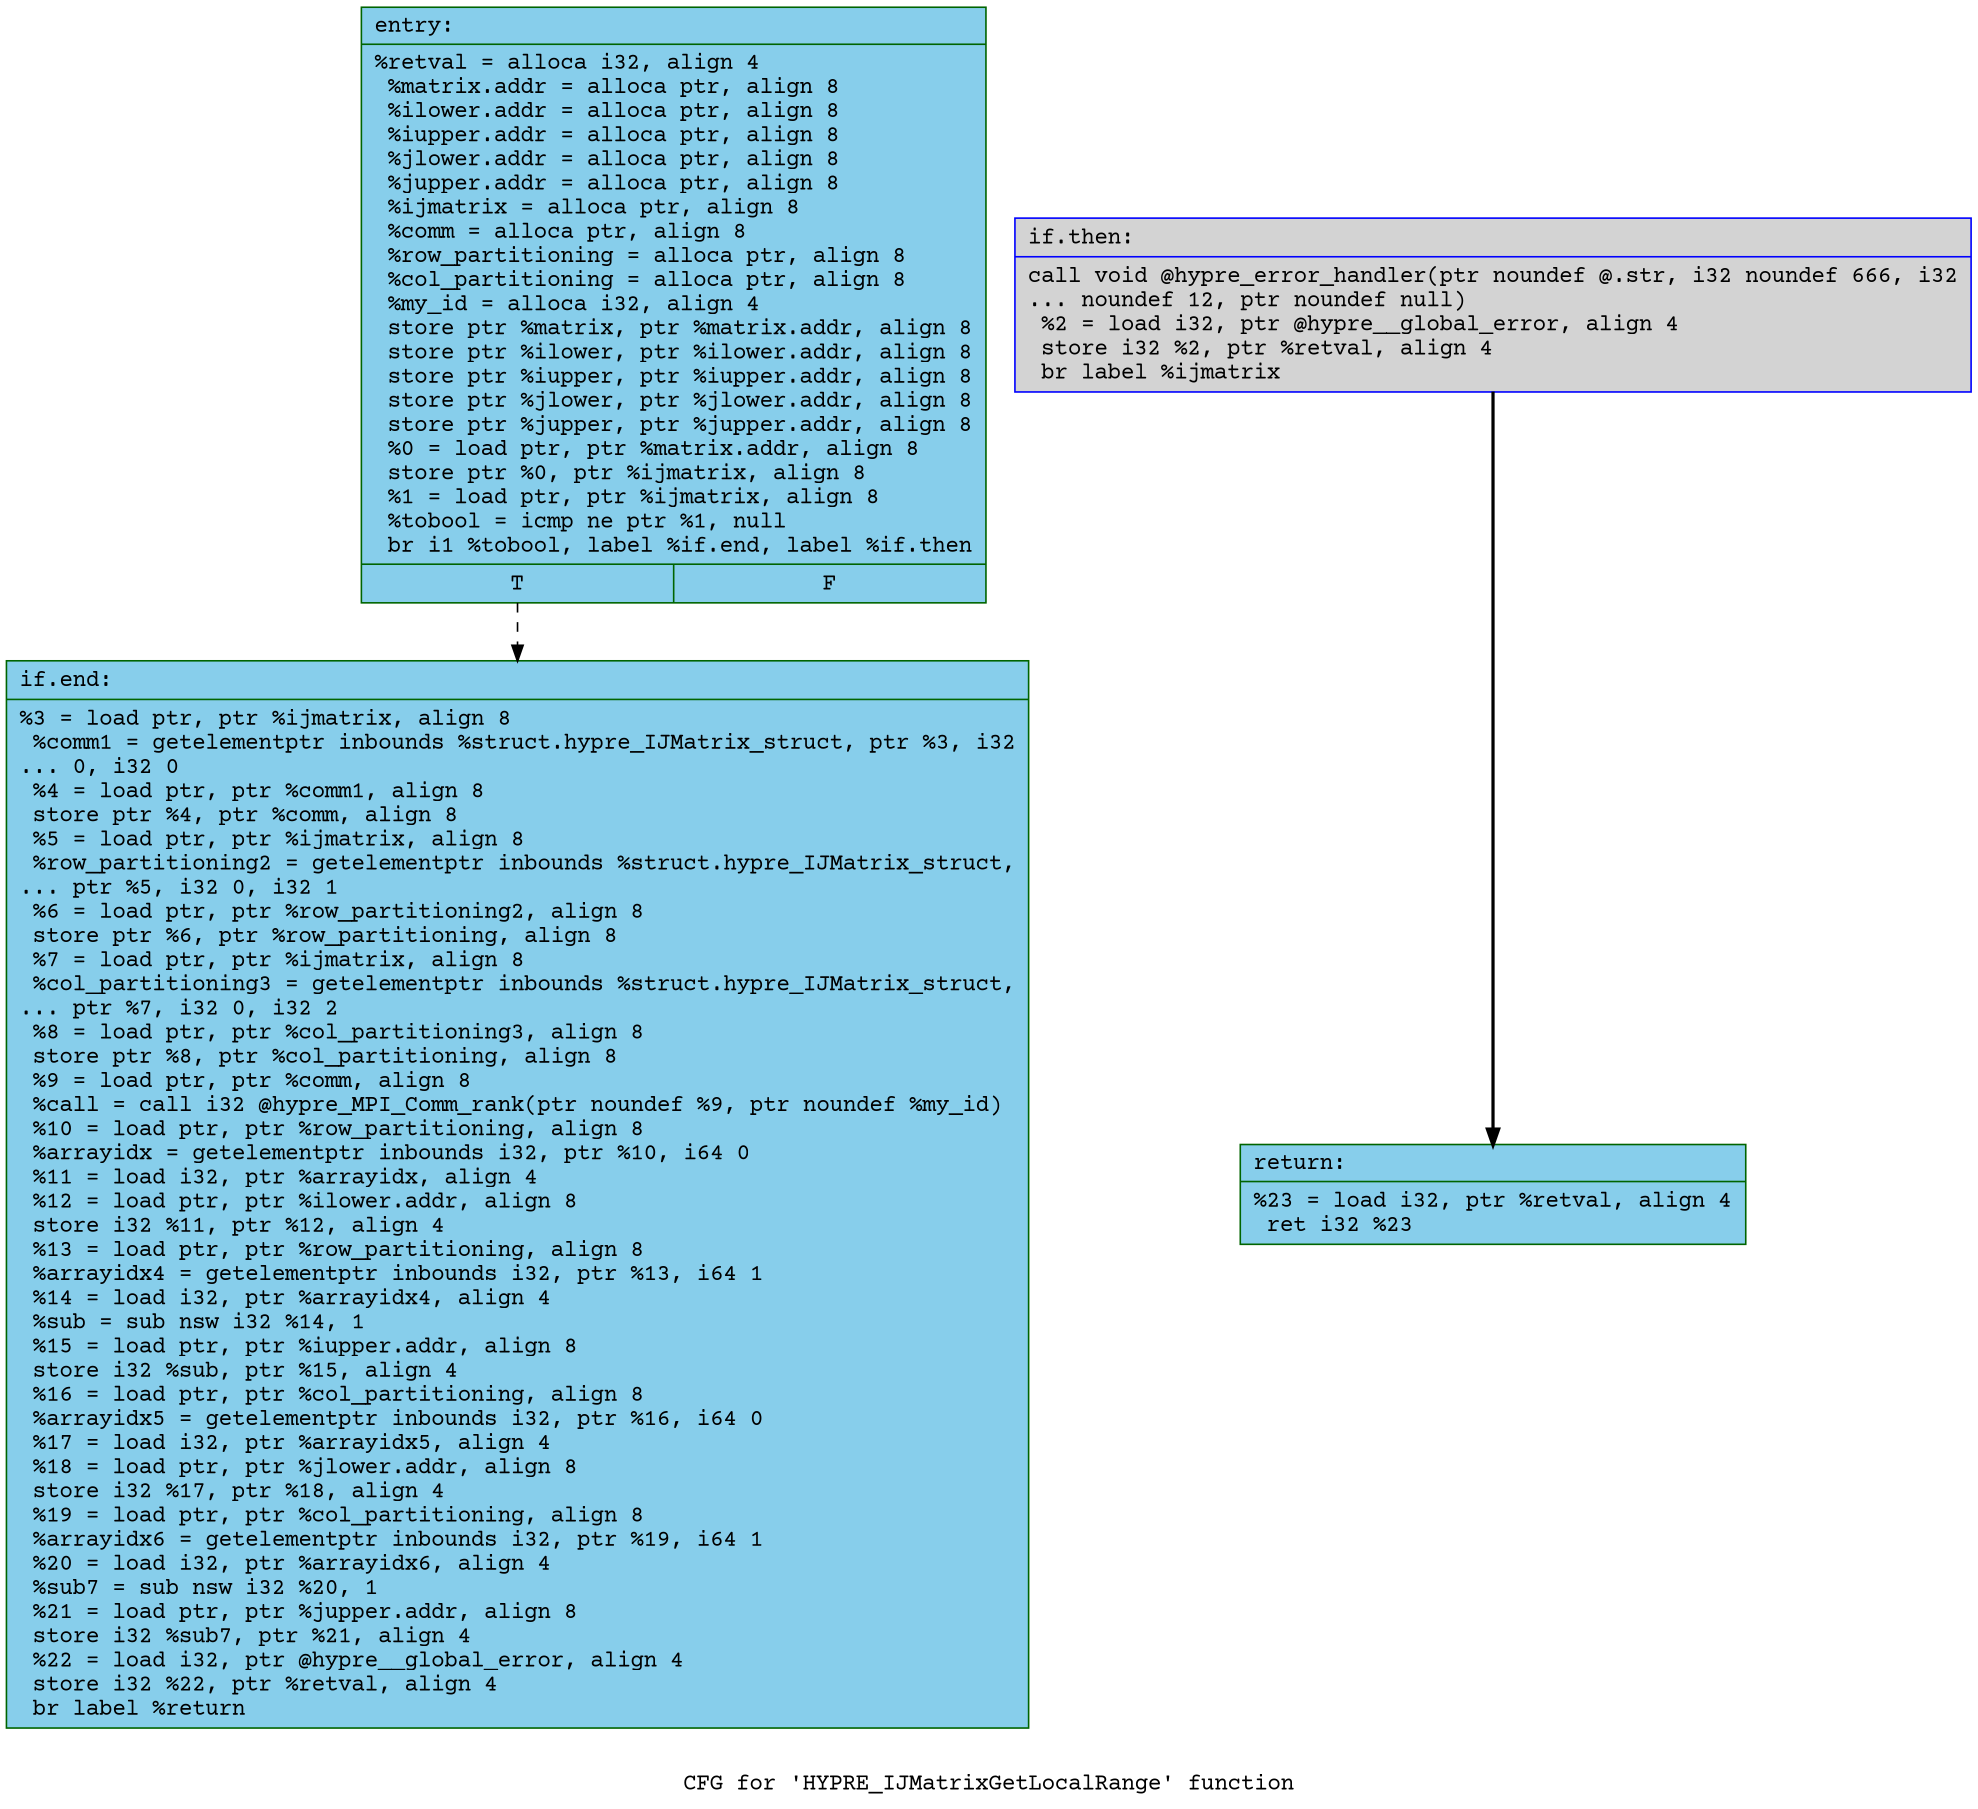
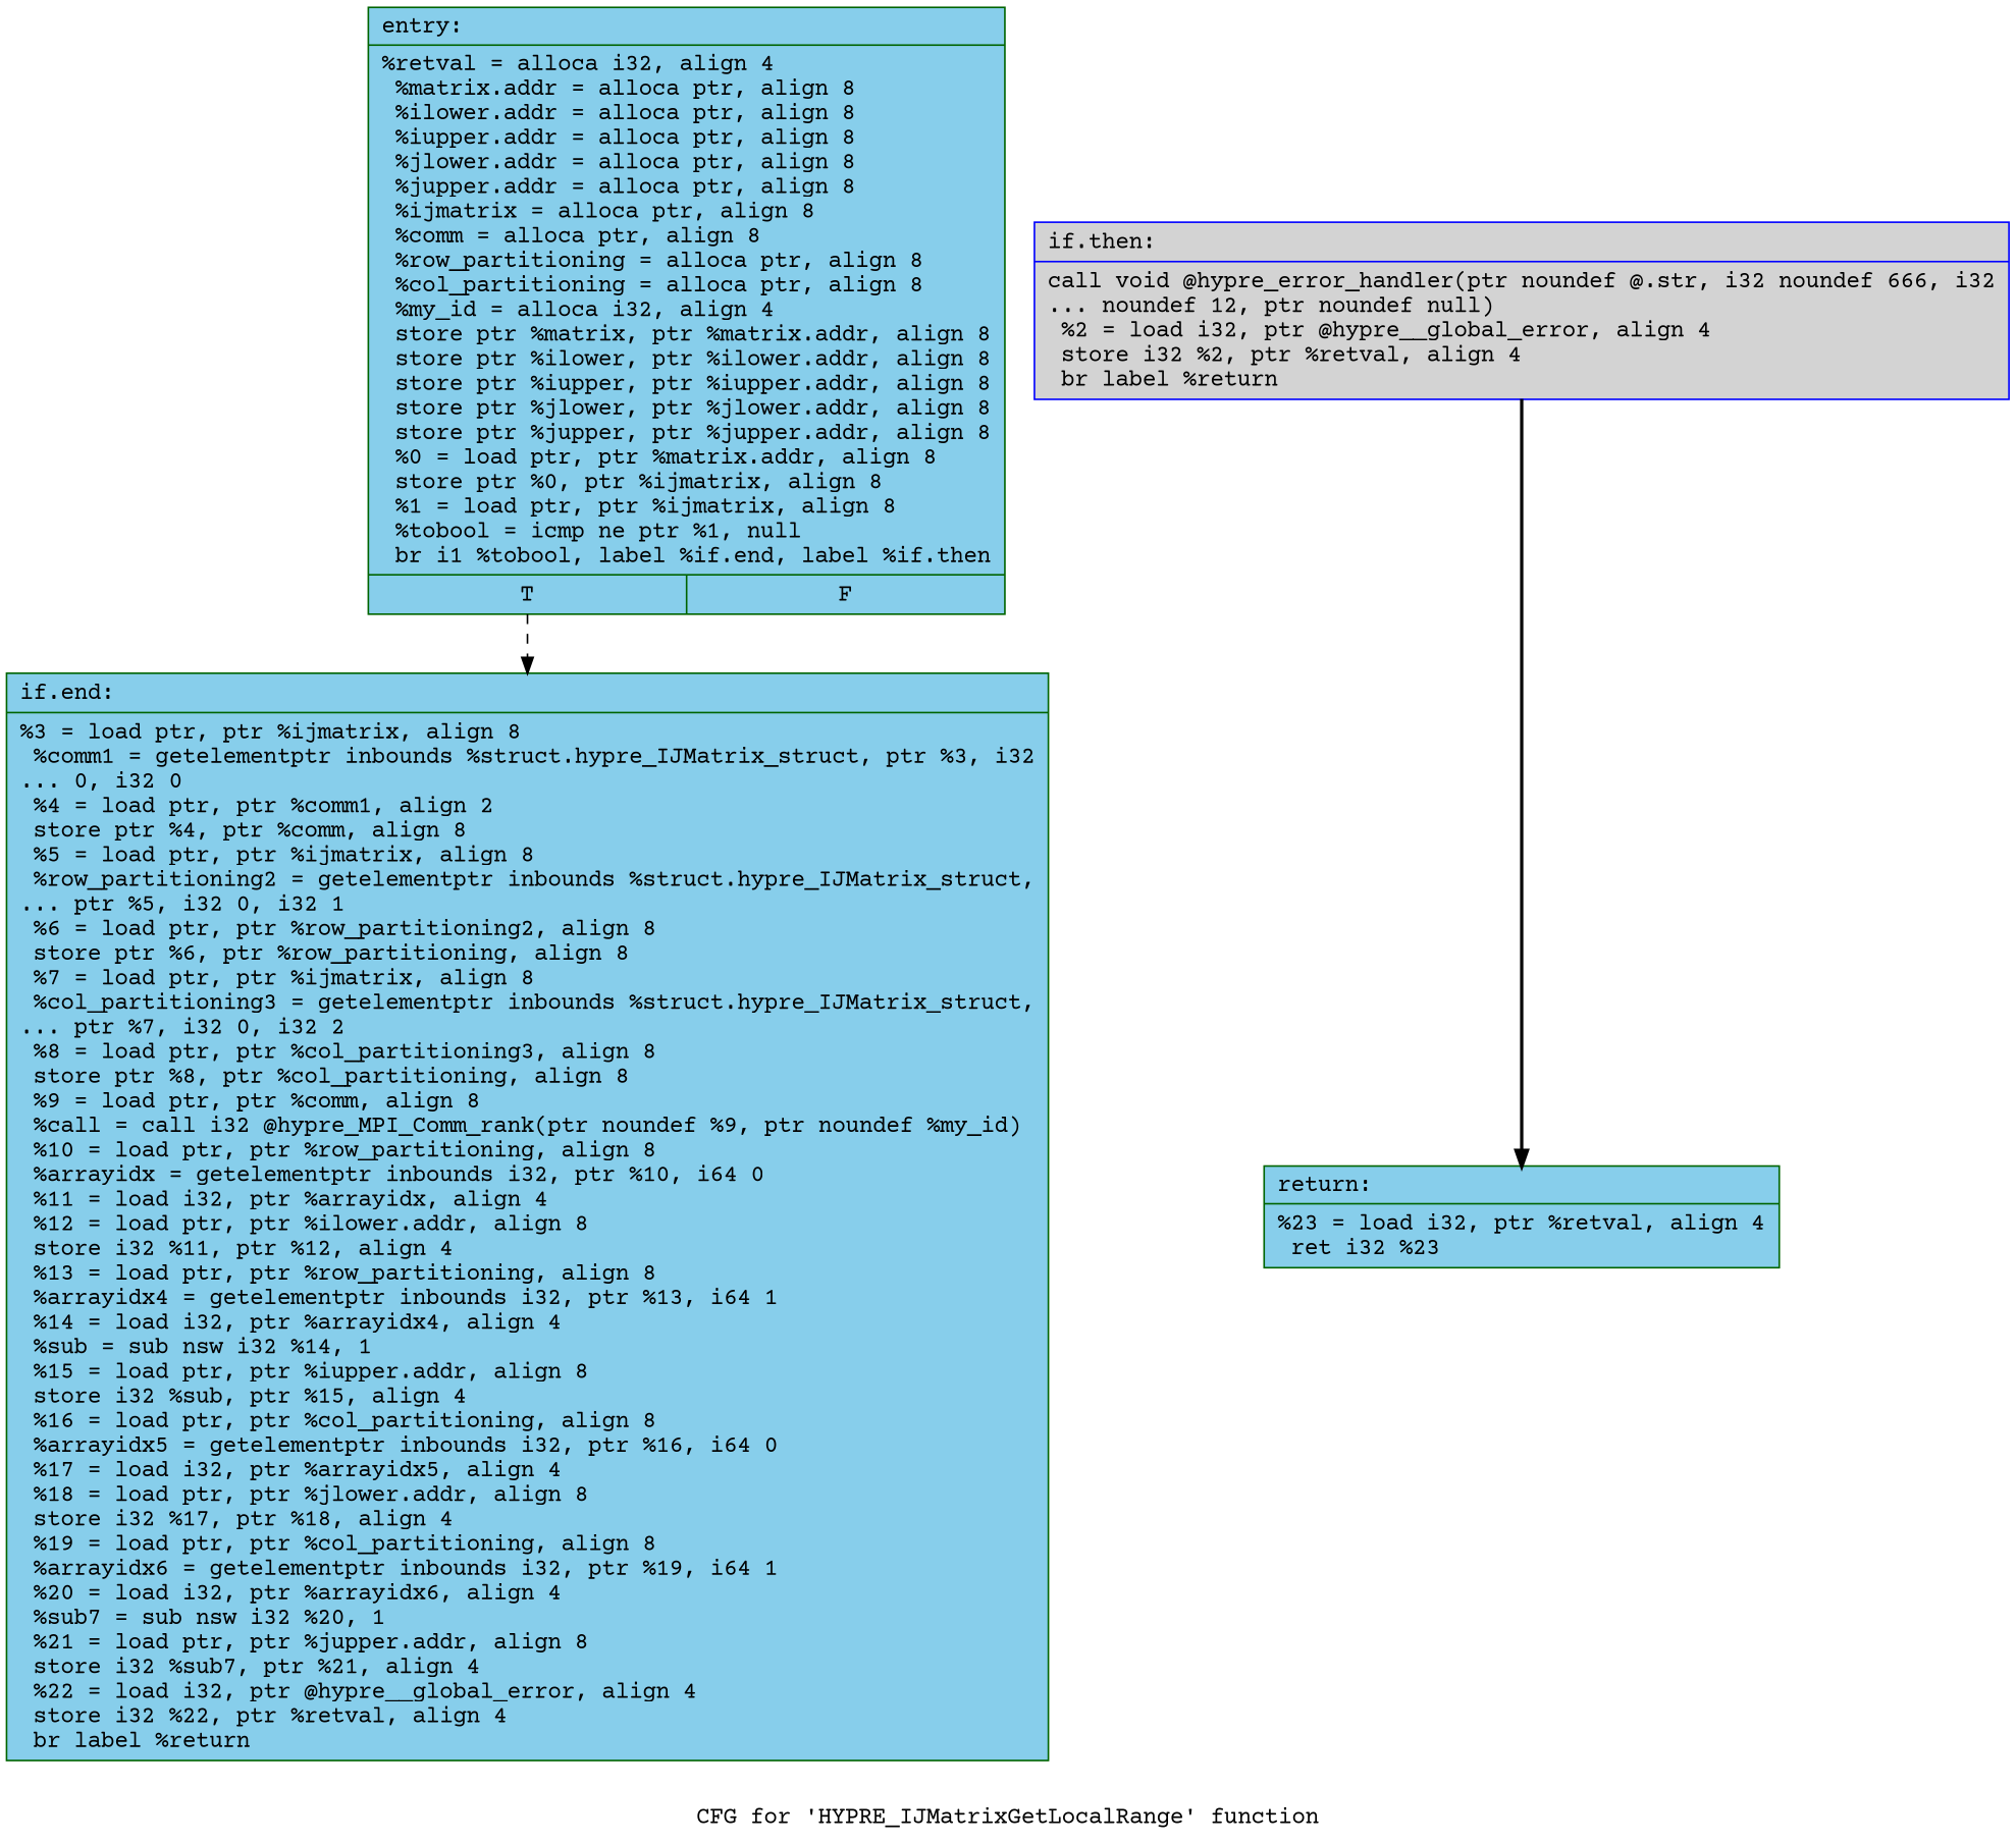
  digraph {
    fontname="Courier Prime"
    label="CFG for 'HYPRE_IJMatrixGetLocalRange' function"
    node [color=darkgreen fillcolor=skyblue fontname="Courier Prime" shape=record style=filled]
    edge [fontname="Courier Prime"]
    n1 [label="{entry:\l|  %retval = alloca i32, align 4\l  %matrix.addr = alloca ptr, align 8\l  %ilower.addr = alloca ptr, align 8\l  %iupper.addr = alloca ptr, align 8\l  %jlower.addr = alloca ptr, align 8\l  %jupper.addr = alloca ptr, align 8\l  %ijmatrix = alloca ptr, align 8\l  %comm = alloca ptr, align 8\l  %row_partitioning = alloca ptr, align 8\l  %col_partitioning = alloca ptr, align 8\l  %my_id = alloca i32, align 4\l  store ptr %matrix, ptr %matrix.addr, align 8\l  store ptr %ilower, ptr %ilower.addr, align 8\l  store ptr %iupper, ptr %iupper.addr, align 8\l  store ptr %jlower, ptr %jlower.addr, align 8\l  store ptr %jupper, ptr %jupper.addr, align 8\l  %0 = load ptr, ptr %matrix.addr, align 8\l  store ptr %0, ptr %ijmatrix, align 8\l  %1 = load ptr, ptr %ijmatrix, align 8\l  %tobool = icmp ne ptr %1, null\l  br i1 %tobool, label %if.end, label %if.then\l|{<s0>T|<s1>F}}"]
-   n2 [label="{if.end:\l|  %3 = load ptr, ptr %ijmatrix, align 8\l  %comm1 = getelementptr inbounds %struct.hypre_IJMatrix_struct, ptr %3, i32\l... 0, i32 0\l  %4 = load ptr, ptr %comm1, align 8\l  store ptr %4, ptr %comm, align 8\l  %5 = load ptr, ptr %ijmatrix, align 8\l  %row_partitioning2 = getelementptr inbounds %struct.hypre_IJMatrix_struct,\l... ptr %5, i32 0, i32 1\l  %6 = load ptr, ptr %row_partitioning2, align 8\l  store ptr %6, ptr %row_partitioning, align 8\l  %7 = load ptr, ptr %ijmatrix, align 8\l  %col_partitioning3 = getelementptr inbounds %struct.hypre_IJMatrix_struct,\l... ptr %7, i32 0, i32 2\l  %8 = load ptr, ptr %col_partitioning3, align 8\l  store ptr %8, ptr %col_partitioning, align 8\l  %9 = load ptr, ptr %comm, align 8\l  %call = call i32 @hypre_MPI_Comm_rank(ptr noundef %9, ptr noundef %my_id)\l  %10 = load ptr, ptr %row_partitioning, align 8\l  %arrayidx = getelementptr inbounds i32, ptr %10, i64 0\l  %11 = load i32, ptr %arrayidx, align 4\l  %12 = load ptr, ptr %ilower.addr, align 8\l  store i32 %11, ptr %12, align 4\l  %13 = load ptr, ptr %row_partitioning, align 8\l  %arrayidx4 = getelementptr inbounds i32, ptr %13, i64 1\l  %14 = load i32, ptr %arrayidx4, align 4\l  %sub = sub nsw i32 %14, 1\l  %15 = load ptr, ptr %iupper.addr, align 8\l  store i32 %sub, ptr %15, align 4\l  %16 = load ptr, ptr %col_partitioning, align 8\l  %arrayidx5 = getelementptr inbounds i32, ptr %16, i64 0\l  %17 = load i32, ptr %arrayidx5, align 4\l  %18 = load ptr, ptr %jlower.addr, align 8\l  store i32 %17, ptr %18, align 4\l  %19 = load ptr, ptr %col_partitioning, align 8\l  %arrayidx6 = getelementptr inbounds i32, ptr %19, i64 1\l  %20 = load i32, ptr %arrayidx6, align 4\l  %sub7 = sub nsw i32 %20, 1\l  %21 = load ptr, ptr %jupper.addr, align 8\l  store i32 %sub7, ptr %21, align 4\l  %22 = load i32, ptr @hypre__global_error, align 4\l  store i32 %22, ptr %retval, align 4\l  br label %return\l}"]
-   n3 [color=blue fillcolor=lightgrey label="{if.then:\l|  call void @hypre_error_handler(ptr noundef @.str, i32 noundef 666, i32\l... noundef 12, ptr noundef null)\l  %2 = load i32, ptr @hypre__global_error, align 4\l  store i32 %2, ptr %retval, align 4\l  br label %ijmatrix\l}"]
+   n2 [label="{if.end:\l|  %3 = load ptr, ptr %ijmatrix, align 8\l  %comm1 = getelementptr inbounds %struct.hypre_IJMatrix_struct, ptr %3, i32\l... 0, i32 0\l  %4 = load ptr, ptr %comm1, align 2\l  store ptr %4, ptr %comm, align 8\l  %5 = load ptr, ptr %ijmatrix, align 8\l  %row_partitioning2 = getelementptr inbounds %struct.hypre_IJMatrix_struct,\l... ptr %5, i32 0, i32 1\l  %6 = load ptr, ptr %row_partitioning2, align 8\l  store ptr %6, ptr %row_partitioning, align 8\l  %7 = load ptr, ptr %ijmatrix, align 8\l  %col_partitioning3 = getelementptr inbounds %struct.hypre_IJMatrix_struct,\l... ptr %7, i32 0, i32 2\l  %8 = load ptr, ptr %col_partitioning3, align 8\l  store ptr %8, ptr %col_partitioning, align 8\l  %9 = load ptr, ptr %comm, align 8\l  %call = call i32 @hypre_MPI_Comm_rank(ptr noundef %9, ptr noundef %my_id)\l  %10 = load ptr, ptr %row_partitioning, align 8\l  %arrayidx = getelementptr inbounds i32, ptr %10, i64 0\l  %11 = load i32, ptr %arrayidx, align 4\l  %12 = load ptr, ptr %ilower.addr, align 8\l  store i32 %11, ptr %12, align 4\l  %13 = load ptr, ptr %row_partitioning, align 8\l  %arrayidx4 = getelementptr inbounds i32, ptr %13, i64 1\l  %14 = load i32, ptr %arrayidx4, align 4\l  %sub = sub nsw i32 %14, 1\l  %15 = load ptr, ptr %iupper.addr, align 8\l  store i32 %sub, ptr %15, align 4\l  %16 = load ptr, ptr %col_partitioning, align 8\l  %arrayidx5 = getelementptr inbounds i32, ptr %16, i64 0\l  %17 = load i32, ptr %arrayidx5, align 4\l  %18 = load ptr, ptr %jlower.addr, align 8\l  store i32 %17, ptr %18, align 4\l  %19 = load ptr, ptr %col_partitioning, align 8\l  %arrayidx6 = getelementptr inbounds i32, ptr %19, i64 1\l  %20 = load i32, ptr %arrayidx6, align 4\l  %sub7 = sub nsw i32 %20, 1\l  %21 = load ptr, ptr %jupper.addr, align 8\l  store i32 %sub7, ptr %21, align 4\l  %22 = load i32, ptr @hypre__global_error, align 4\l  store i32 %22, ptr %retval, align 4\l  br label %return\l}"]
+   n3 [color=blue fillcolor=lightgrey label="{if.then:\l|  call void @hypre_error_handler(ptr noundef @.str, i32 noundef 666, i32\l... noundef 12, ptr noundef null)\l  %2 = load i32, ptr @hypre__global_error, align 4\l  store i32 %2, ptr %retval, align 4\l  br label %return\l}"]
    n4 [label="{return:\l|  %23 = load i32, ptr %retval, align 4\l  ret i32 %23\l}"]
    n1 -> n2 [style=dashed tailport=s0]
    n3 -> n4 [style=bold]
  }
